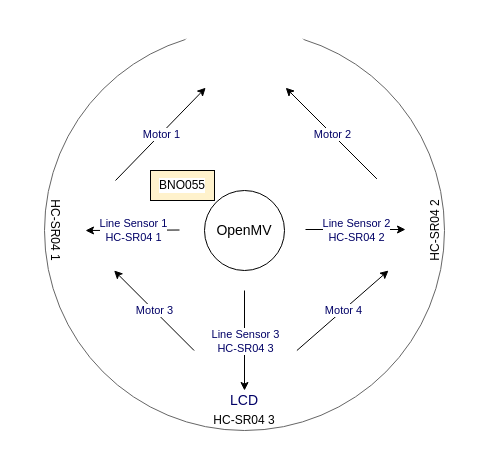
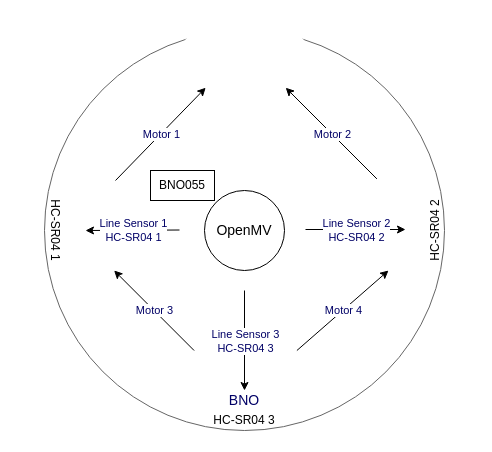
  <mxCell id="0" />
  <mxCell id="1" parent="0" />
  <mxCell id="2" value="" style="ellipse;whiteSpace=wrap;html=1;aspect=fixed;strokeColor=#666666;fontColor=#333333;fillColor=#FFFFFF;" parent="1" vertex="1"><mxGeometry x="44" y="30" width="400" height="400" as="geometry" /></mxCell>
  <mxCell id="3" value="" style="endArrow=classic;html=1;strokeColor=#000000;fontFamily=Helvetica;fontSize=14;fontColor=#000066;entryX=0.403;entryY=0.143;entryDx=0;entryDy=0;entryPerimeter=0;" parent="1" target="2" edge="1"><mxGeometry relative="1" as="geometry"><mxPoint x="115" y="180" as="sourcePoint" /><mxPoint x="205" y="210" as="targetPoint" /></mxGeometry></mxCell>
  <mxCell id="4" value="Motor 1" style="edgeLabel;resizable=0;html=1;align=center;verticalAlign=middle;labelBackgroundColor=#ffffff;fontColor=#000066;" parent="3" connectable="0" vertex="1"><mxGeometry relative="1" as="geometry" /></mxCell>
  <mxCell id="5" value="" style="endArrow=classic;html=1;strokeColor=#000000;fontFamily=Helvetica;fontSize=14;fontColor=#000066;entryX=0.603;entryY=0.143;entryDx=0;entryDy=0;entryPerimeter=0;exitX=0.831;exitY=0.371;exitDx=0;exitDy=0;exitPerimeter=0;" parent="1" source="2" target="2" edge="1"><mxGeometry relative="1" as="geometry"><mxPoint x="275" y="230" as="sourcePoint" /><mxPoint x="375" y="230" as="targetPoint" /></mxGeometry></mxCell>
  <mxCell id="6" value="Motor&amp;nbsp;2" style="edgeLabel;resizable=0;html=1;align=center;verticalAlign=middle;labelBackgroundColor=#ffffff;fontColor=#000066;" parent="5" connectable="0" vertex="1"><mxGeometry relative="1" as="geometry" /></mxCell>
  <mxCell id="7" value="" style="endArrow=classic;html=1;strokeColor=#000000;fontFamily=Helvetica;fontSize=14;fontColor=#000066;entryX=0.174;entryY=0.6;entryDx=0;entryDy=0;entryPerimeter=0;exitX=0.374;exitY=0.8;exitDx=0;exitDy=0;exitPerimeter=0;" parent="1" source="2" target="2" edge="1"><mxGeometry relative="1" as="geometry"><mxPoint x="165" y="360" as="sourcePoint" /><mxPoint x="265" y="240" as="targetPoint" /></mxGeometry></mxCell>
  <mxCell id="8" value="Motor 3" style="edgeLabel;resizable=0;html=1;align=center;verticalAlign=middle;labelBackgroundColor=#ffffff;fontColor=#000066;" parent="7" connectable="0" vertex="1"><mxGeometry relative="1" as="geometry" /></mxCell>
  <mxCell id="9" value="" style="endArrow=classic;html=1;strokeColor=#000000;fontFamily=Helvetica;fontSize=14;fontColor=#000066;exitX=0.631;exitY=0.8;exitDx=0;exitDy=0;exitPerimeter=0;entryX=0.86;entryY=0.6;entryDx=0;entryDy=0;entryPerimeter=0;" parent="1" source="2" target="2" edge="1"><mxGeometry relative="1" as="geometry"><mxPoint x="165" y="240" as="sourcePoint" /><mxPoint x="265" y="240" as="targetPoint" /></mxGeometry></mxCell>
  <mxCell id="10" value="Motor 4" style="edgeLabel;resizable=0;html=1;align=center;verticalAlign=middle;fontColor=#000066;labelBackgroundColor=#ffffff;" parent="9" connectable="0" vertex="1"><mxGeometry relative="1" as="geometry" /></mxCell>
  <mxCell id="11" value="" style="endArrow=classic;html=1;fontFamily=Helvetica;fontSize=14;fontColor=#000066;strokeColor=#000000;" parent="1" edge="1"><mxGeometry relative="1" as="geometry"><mxPoint x="305" y="229" as="sourcePoint" /><mxPoint x="405" y="229" as="targetPoint" /></mxGeometry></mxCell>
  <mxCell id="12" value="Line Sensor 2&lt;br&gt;HC-SR04 2" style="edgeLabel;resizable=0;html=1;align=center;verticalAlign=middle;labelBackgroundColor=#ffffff;fontColor=#000066;" parent="11" connectable="0" vertex="1"><mxGeometry relative="1" as="geometry" /></mxCell>
  <mxCell id="13" value="" style="endArrow=classic;html=1;fontFamily=Helvetica;fontSize=14;fontColor=#000066;strokeColor=#000000;" parent="1" edge="1"><mxGeometry relative="1" as="geometry"><mxPoint x="179" y="229.5" as="sourcePoint" /><mxPoint x="85" y="230" as="targetPoint" /></mxGeometry></mxCell>
  <mxCell id="14" value="Line Sensor 1&lt;br&gt;HC-SR04 1" style="edgeLabel;resizable=0;html=1;align=center;verticalAlign=middle;labelBackgroundColor=#ffffff;fontColor=#000066;" parent="13" connectable="0" vertex="1"><mxGeometry relative="1" as="geometry" /></mxCell>
  <mxCell id="15" value="" style="endArrow=classic;html=1;strokeColor=#000000;fontFamily=Helvetica;fontSize=14;fontColor=#000066;" parent="1" edge="1"><mxGeometry relative="1" as="geometry"><mxPoint x="244" y="290" as="sourcePoint" /><mxPoint x="244" y="390" as="targetPoint" /></mxGeometry></mxCell>
  <mxCell id="16" value="Line Sensor 3&lt;br&gt;HC-SR04 3" style="edgeLabel;resizable=0;html=1;align=center;verticalAlign=middle;fontColor=#000066;labelBackgroundColor=#ffffff;" parent="15" connectable="0" vertex="1"><mxGeometry relative="1" as="geometry" /></mxCell>
- <mxCell id="17" value="LCD" style="text;html=1;strokeColor=none;fillColor=none;align=center;verticalAlign=middle;whiteSpace=wrap;rounded=0;labelBackgroundColor=#ffffff;fontFamily=Helvetica;fontSize=14;fontColor=#000066;" parent="1" vertex="1"><mxGeometry x="217" y="390" width="54" height="20" as="geometry" /></mxCell>
+ <mxCell id="17" value="BNO" style="text;html=1;strokeColor=none;fillColor=none;align=center;verticalAlign=middle;whiteSpace=wrap;rounded=0;labelBackgroundColor=#ffffff;fontFamily=Helvetica;fontSize=14;fontColor=#000066;" parent="1" vertex="1"><mxGeometry x="217" y="390" width="54" height="20" as="geometry" /></mxCell>
  <mxCell id="18" value="kicker" style="shape=hexagon;perimeter=hexagonPerimeter2;whiteSpace=wrap;html=1;fixedSize=1;labelBackgroundColor=none;fontFamily=Helvetica;fontSize=14;fontColor=#FFFFFF;strokeColor=none;" parent="1" vertex="1"><mxGeometry x="184" y="20" width="120" height="40" as="geometry" /></mxCell>
  <mxCell id="19" value="OpenMV" style="ellipse;whiteSpace=wrap;html=1;aspect=fixed;labelBackgroundColor=none;fontFamily=Helvetica;fontSize=14;fillColor=#FFFFFF;strokeColor=#000000;fontColor=#000000;" parent="1" vertex="1"><mxGeometry x="204" y="190" width="80" height="80" as="geometry" /></mxCell>
- <mxCell id="20" value="BNO055" style="rounded=0;whiteSpace=wrap;html=1;labelBackgroundColor=#ffffff;fillColor=#fff2cc;fontColor=#000000;strokeColor=#000000;" parent="1" vertex="1"><mxGeometry x="150" y="170" width="64" height="30" as="geometry" /></mxCell>
+ <mxCell id="20" value="BNO055" style="rounded=0;whiteSpace=wrap;html=1;labelBackgroundColor=#ffffff;fillColor=#FFFFFF;fontColor=#000000;strokeColor=#000000;" parent="1" vertex="1"><mxGeometry x="150" y="170" width="64" height="30" as="geometry" /></mxCell>
  <mxCell id="21" value="HC-SR04 1" style="text;html=1;strokeColor=none;fillColor=none;align=center;verticalAlign=middle;whiteSpace=wrap;rounded=0;labelBackgroundColor=none;fontColor=#000000;rotation=90;" parent="1" vertex="1"><mxGeometry x="20" y="220" width="70" height="20" as="geometry" /></mxCell>
  <mxCell id="22" value="HC-SR04 2" style="text;html=1;strokeColor=none;fillColor=none;align=center;verticalAlign=middle;whiteSpace=wrap;rounded=0;labelBackgroundColor=none;fontColor=#000000;rotation=270;" parent="1" vertex="1"><mxGeometry x="400" y="220" width="70" height="20" as="geometry" /></mxCell>
  <mxCell id="23" value="HC-SR04 3" style="text;html=1;strokeColor=none;fillColor=none;align=center;verticalAlign=middle;whiteSpace=wrap;rounded=0;labelBackgroundColor=none;fontColor=#000000;rotation=0;" parent="1" vertex="1"><mxGeometry x="209" y="410" width="70" height="20" as="geometry" /></mxCell>
